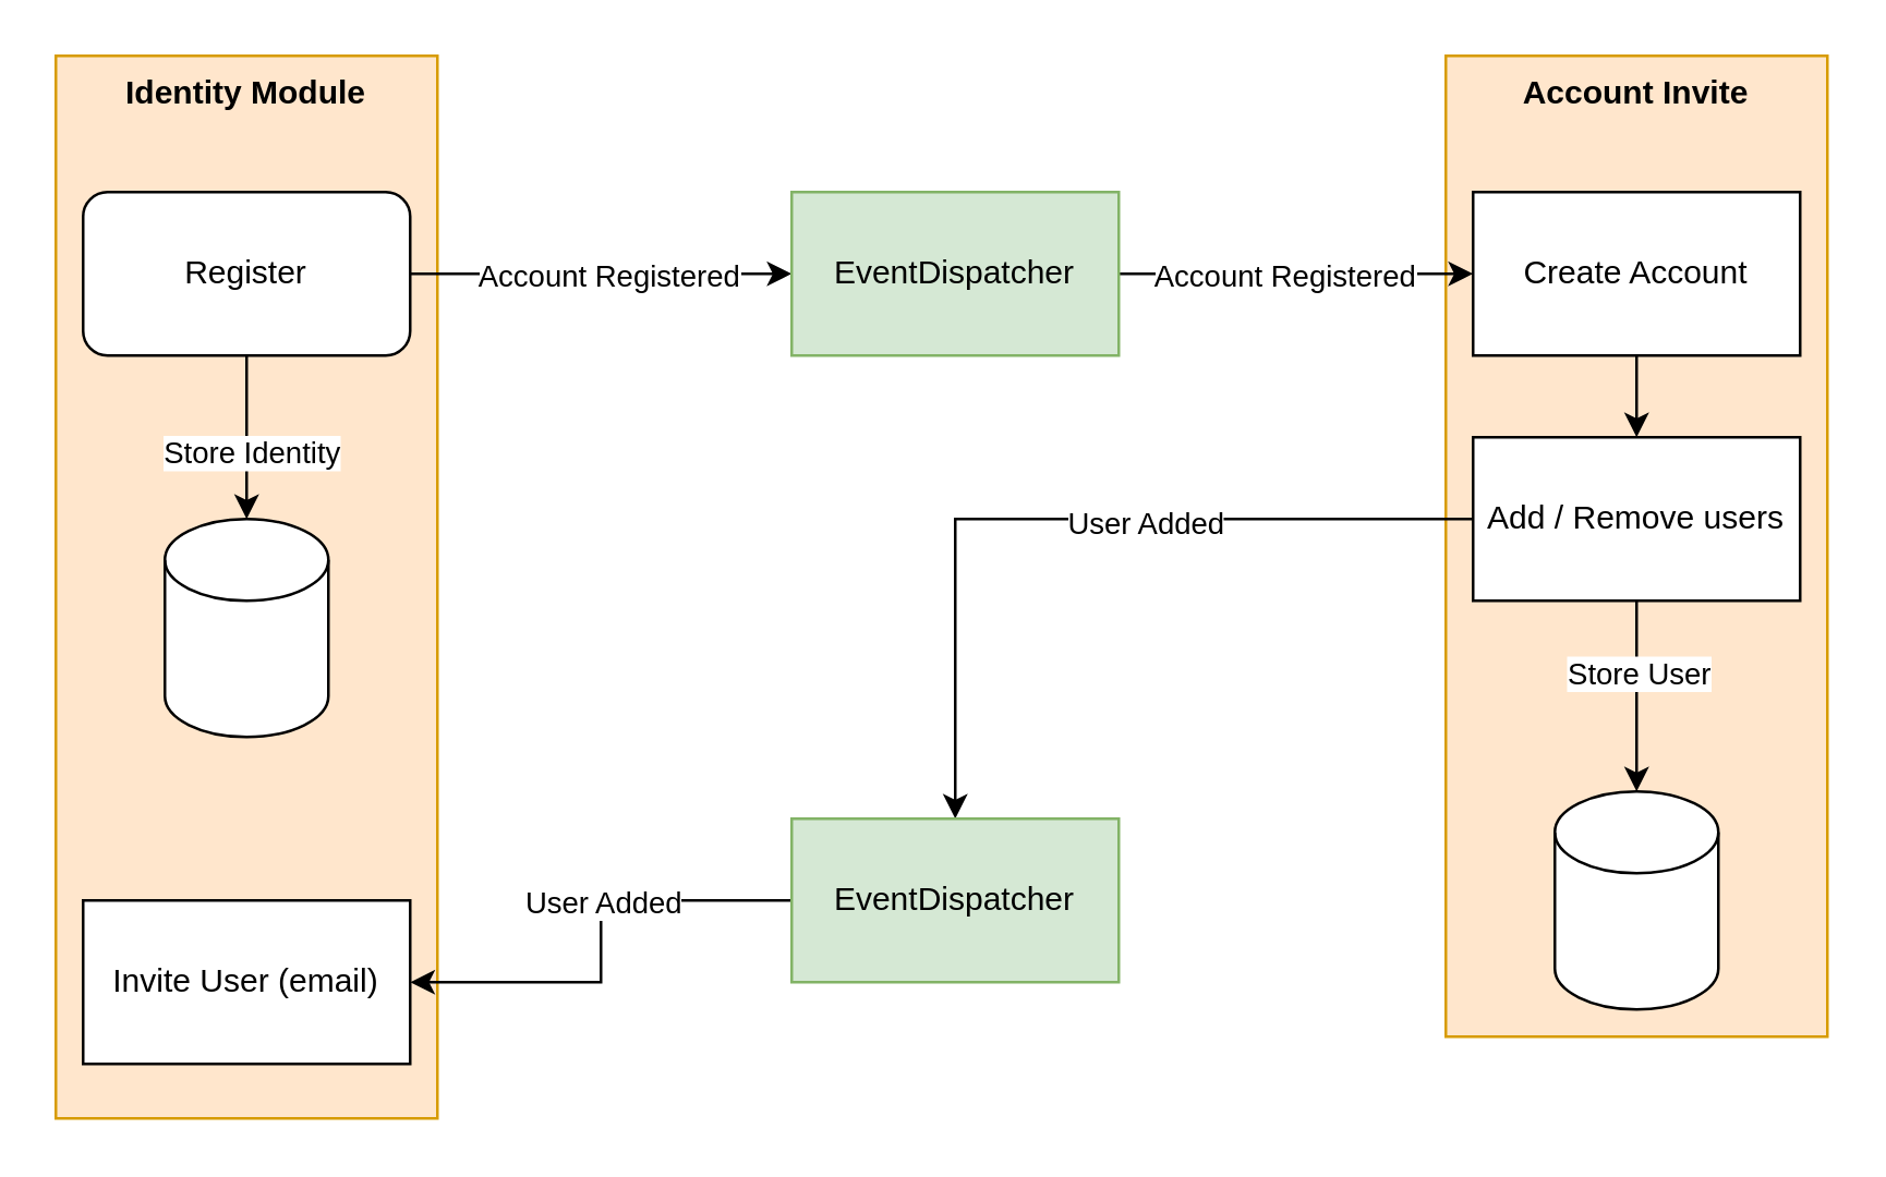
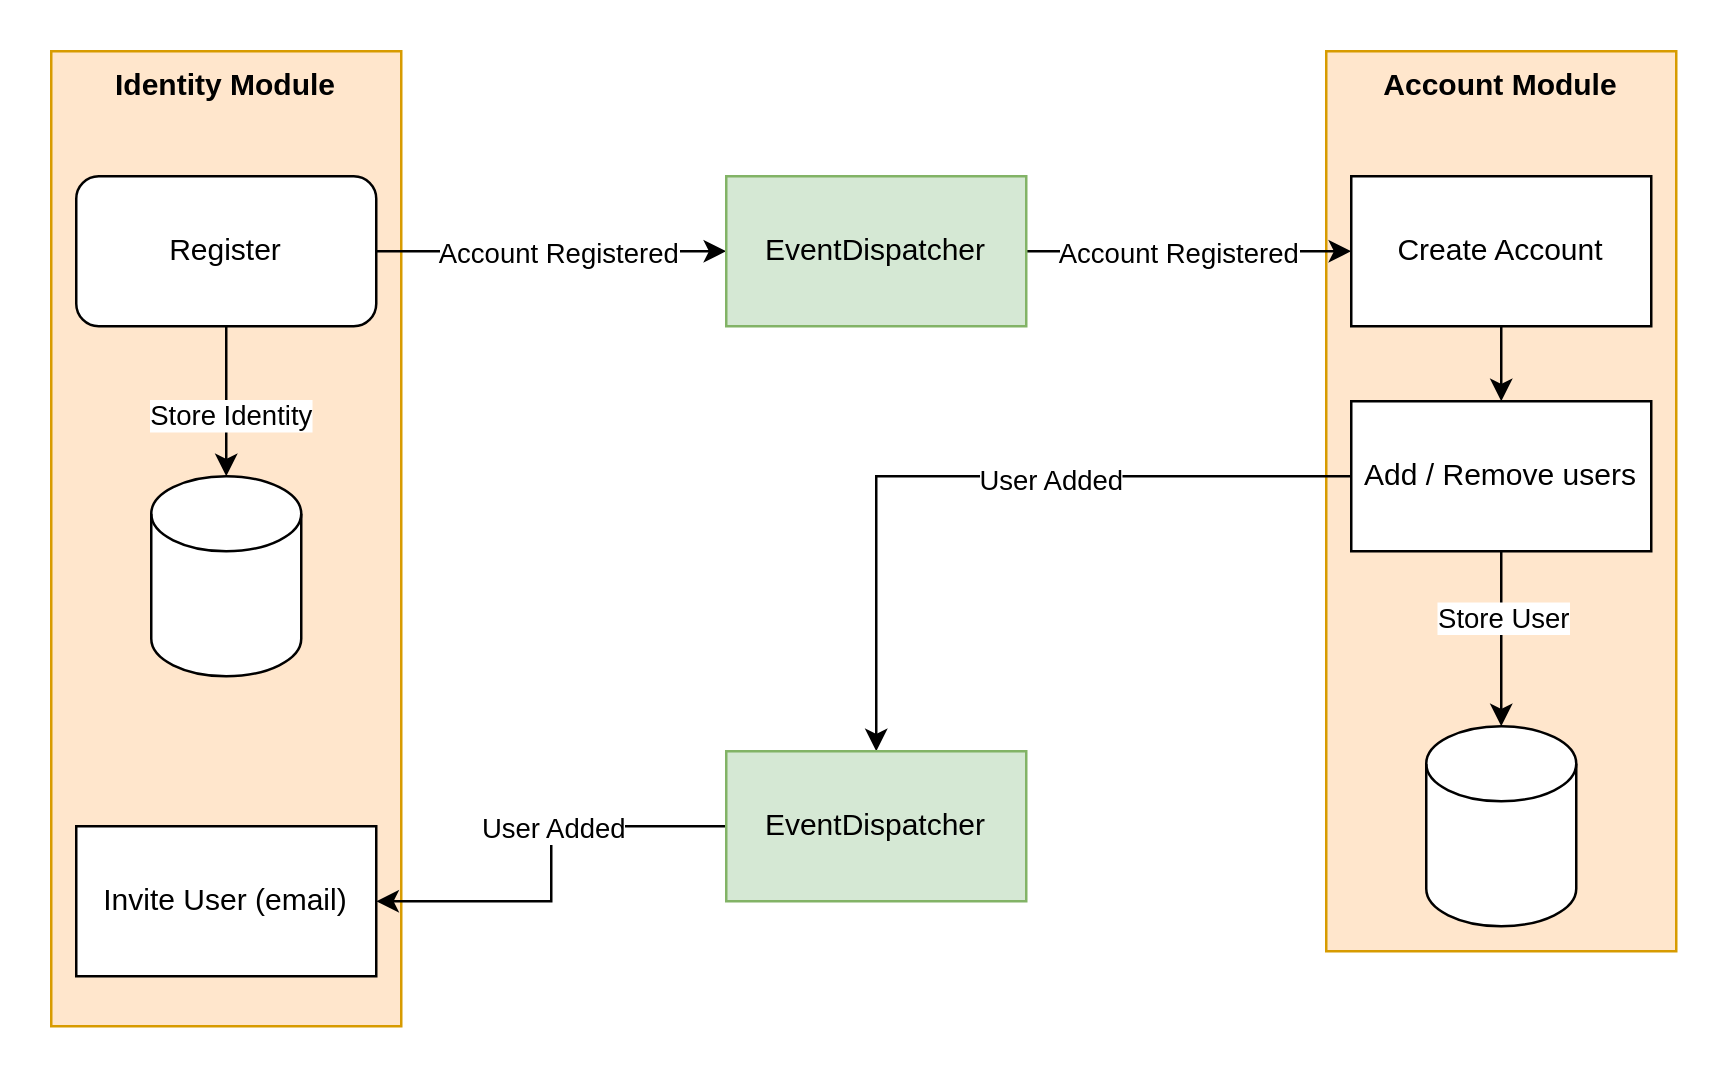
  <mxCell id="0" />
  <mxCell id="1" parent="0" />
- <mxCell id="2" value="Account Invite" style="rounded=0;whiteSpace=wrap;html=1;verticalAlign=top;fillColor=#ffe6cc;strokeColor=#d79b00;fontStyle=1" parent="1" vertex="1"><mxGeometry x="530" y="20" width="140" height="360" as="geometry" /></mxCell>
+ <mxCell id="2" value="Account Module" style="rounded=0;whiteSpace=wrap;html=1;verticalAlign=top;fillColor=#ffe6cc;strokeColor=#d79b00;fontStyle=1" parent="1" vertex="1"><mxGeometry x="530" y="20" width="140" height="360" as="geometry" /></mxCell>
  <mxCell id="3" value="Identity Module" style="rounded=0;whiteSpace=wrap;html=1;verticalAlign=top;fillColor=#ffe6cc;strokeColor=#d79b00;fontStyle=1" parent="1" vertex="1"><mxGeometry x="20" y="20" width="140" height="390" as="geometry" /></mxCell>
  <mxCell id="4" style="edgeStyle=orthogonalEdgeStyle;rounded=0;orthogonalLoop=1;jettySize=auto;html=1;" parent="1" source="8" target="20" edge="1"><mxGeometry relative="1" as="geometry" /></mxCell>
  <mxCell id="5" value="Store User" style="edgeLabel;html=1;align=center;verticalAlign=middle;resizable=0;points=[];" parent="4" vertex="1" connectable="0"><mxGeometry x="-0.27" relative="1" as="geometry"><mxPoint as="offset" /></mxGeometry></mxCell>
  <mxCell id="6" style="edgeStyle=orthogonalEdgeStyle;rounded=0;orthogonalLoop=1;jettySize=auto;html=1;" parent="1" source="8" target="22" edge="1"><mxGeometry relative="1" as="geometry" /></mxCell>
  <mxCell id="7" value="User Added" style="edgeLabel;html=1;align=center;verticalAlign=middle;resizable=0;points=[];" parent="6" vertex="1" connectable="0"><mxGeometry x="-0.196" y="1" relative="1" as="geometry"><mxPoint as="offset" /></mxGeometry></mxCell>
  <mxCell id="8" value="Add / Remove users" style="rounded=0;whiteSpace=wrap;html=1;" parent="1" vertex="1"><mxGeometry x="540" y="160" width="120" height="60" as="geometry" /></mxCell>
  <mxCell id="9" style="edgeStyle=orthogonalEdgeStyle;rounded=0;orthogonalLoop=1;jettySize=auto;html=1;" parent="1" source="10" target="8" edge="1"><mxGeometry relative="1" as="geometry" /></mxCell>
  <mxCell id="10" value="Create Account" style="rounded=0;whiteSpace=wrap;html=1;" parent="1" vertex="1"><mxGeometry x="540" y="70" width="120" height="60" as="geometry" /></mxCell>
  <mxCell id="11" style="edgeStyle=orthogonalEdgeStyle;rounded=0;orthogonalLoop=1;jettySize=auto;html=1;" parent="1" source="15" target="16" edge="1"><mxGeometry relative="1" as="geometry" /></mxCell>
  <mxCell id="12" value="Store Identity" style="edgeLabel;html=1;align=center;verticalAlign=middle;resizable=0;points=[];" parent="11" vertex="1" connectable="0"><mxGeometry x="0.172" y="1" relative="1" as="geometry"><mxPoint as="offset" /></mxGeometry></mxCell>
  <mxCell id="13" style="edgeStyle=orthogonalEdgeStyle;rounded=0;orthogonalLoop=1;jettySize=auto;html=1;entryX=0;entryY=0.5;entryDx=0;entryDy=0;" parent="1" source="15" target="18" edge="1"><mxGeometry relative="1" as="geometry" /></mxCell>
  <mxCell id="14" value="Account Registered" style="edgeLabel;html=1;align=center;verticalAlign=middle;resizable=0;points=[];" parent="13" vertex="1" connectable="0"><mxGeometry x="0.095" relative="1" as="geometry"><mxPoint x="-5" as="offset" /></mxGeometry></mxCell>
  <mxCell id="15" value="Register" style="whiteSpace=wrap;html=1;rounded=1;" parent="1" vertex="1"><mxGeometry x="30" y="70" width="120" height="60" as="geometry" /></mxCell>
  <mxCell id="16" value="" style="shape=cylinder3;whiteSpace=wrap;html=1;boundedLbl=1;backgroundOutline=1;size=15;" parent="1" vertex="1"><mxGeometry x="60" y="190" width="60" height="80" as="geometry" /></mxCell>
  <mxCell id="17" style="edgeStyle=orthogonalEdgeStyle;rounded=0;orthogonalLoop=1;jettySize=auto;html=1;entryX=0;entryY=0.5;entryDx=0;entryDy=0;" parent="1" source="18" target="10" edge="1"><mxGeometry relative="1" as="geometry" /></mxCell>
  <mxCell id="18" value="EventDispatcher" style="rounded=0;whiteSpace=wrap;html=1;fillColor=#d5e8d4;strokeColor=#82b366;" parent="1" vertex="1"><mxGeometry x="290" y="70" width="120" height="60" as="geometry" /></mxCell>
  <mxCell id="19" value="Account Registered" style="edgeLabel;html=1;align=center;verticalAlign=middle;resizable=0;points=[];" parent="1" vertex="1" connectable="0"><mxGeometry x="470" y="100" as="geometry" /></mxCell>
  <mxCell id="20" value="" style="shape=cylinder3;whiteSpace=wrap;html=1;boundedLbl=1;backgroundOutline=1;size=15;" parent="1" vertex="1"><mxGeometry x="570" y="290" width="60" height="80" as="geometry" /></mxCell>
  <mxCell id="21" style="edgeStyle=orthogonalEdgeStyle;rounded=0;orthogonalLoop=1;jettySize=auto;html=1;entryX=1;entryY=0.5;entryDx=0;entryDy=0;" parent="1" source="22" target="23" edge="1"><mxGeometry relative="1" as="geometry" /></mxCell>
  <mxCell id="22" value="EventDispatcher" style="rounded=0;whiteSpace=wrap;html=1;fillColor=#d5e8d4;strokeColor=#82b366;" parent="1" vertex="1"><mxGeometry x="290" y="300" width="120" height="60" as="geometry" /></mxCell>
  <mxCell id="23" value="Invite User (email)" style="rounded=0;whiteSpace=wrap;html=1;" parent="1" vertex="1"><mxGeometry x="30" y="330" width="120" height="60" as="geometry" /></mxCell>
  <mxCell id="24" value="User Added" style="edgeLabel;html=1;align=center;verticalAlign=middle;resizable=0;points=[];" parent="1" vertex="1" connectable="0"><mxGeometry x="220.997" y="330" as="geometry" /></mxCell>
